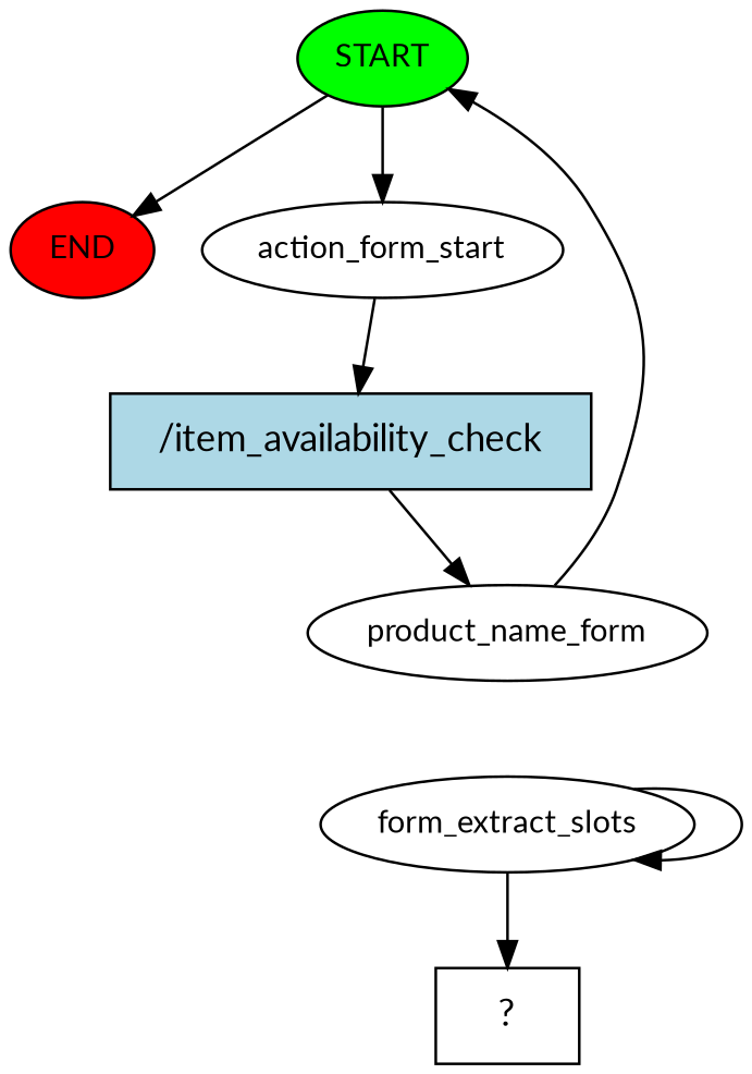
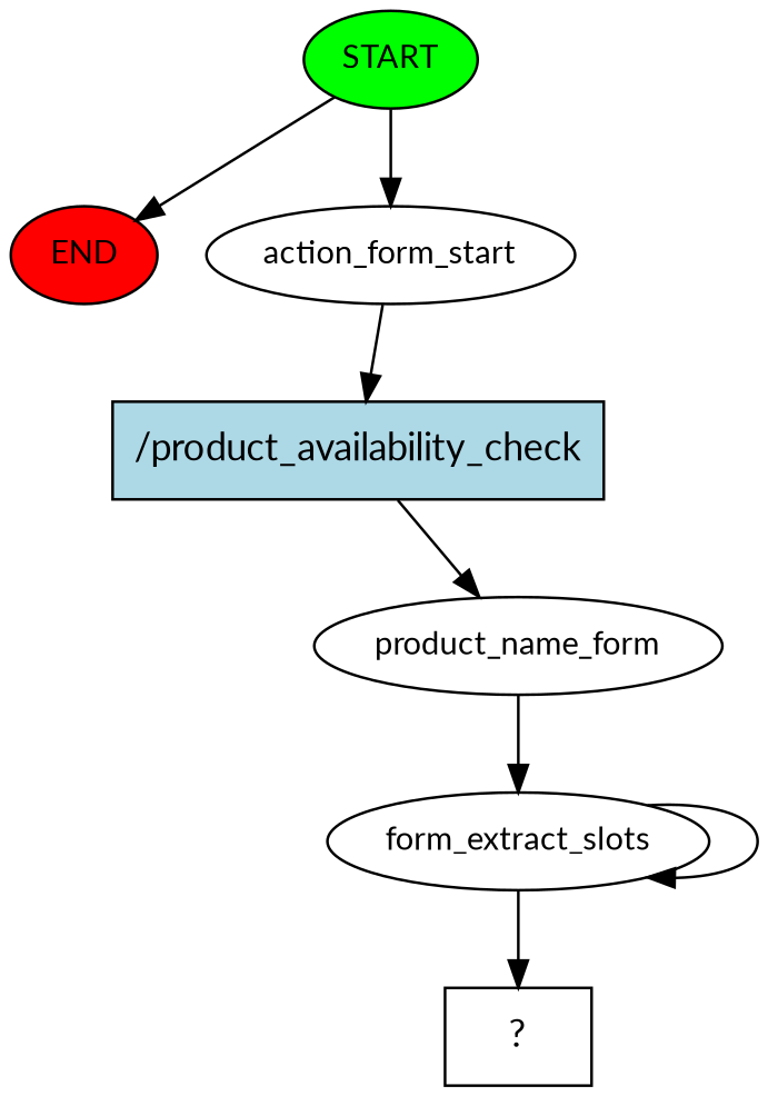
  digraph {
    fontname=Lato
    node [fontname=Lato fontsize=12]
    edge [fontname=Lato]
    n1 [fillcolor=green label=START style=filled]
    n2 [fillcolor=red label=END style=filled]
    n3 [label=action_form_start]
-   n4 [fillcolor=lightblue label="/item_availability_check" shape=rect style=filled fontsize=""]
+   n4 [fillcolor=lightblue label="/product_availability_check" shape=rect style=filled fontsize=""]
    n5 [label=product_name_form]
    n6 [label=form_extract_slots]
    n7 [label="  ?  " shape=rect fontsize=""]
    n1 -> n2
    n1 -> n3
    n3 -> n4
    n4 -> n5
-   n5 -> n1
+   n5 -> n6
    n6 -> n6
    n6 -> n7
  }
